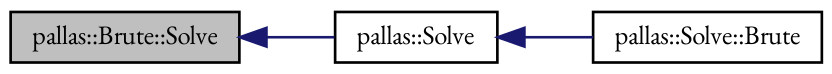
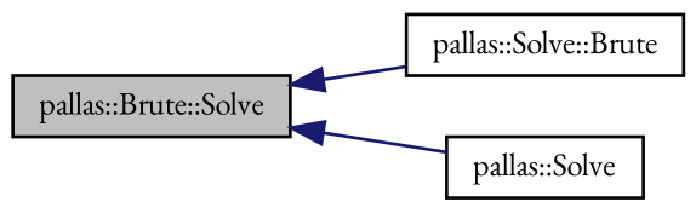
  digraph {
    fontname="EB Garamond"
    rankdir=LR
    node [color=black fillcolor=white fontname="EB Garamond" fontsize=10 shape=record style=filled]
    edge [color=midnightblue dir=back fontname="EB Garamond" fontsize=10 labelfontname=Helvetica labelfontsize=10 style=solid]
    n1 [fillcolor=grey75 fontcolor=black height=0.2 label="pallas::Brute::Solve" width=0.4]
    n2 [height=0.2 label="pallas::Solve::Brute" width=0.4]
    n3 [height=0.2 label="pallas::Solve" width=0.4]
-   n3 -> n2
+   n1 -> n2
    n1 -> n3
  }
